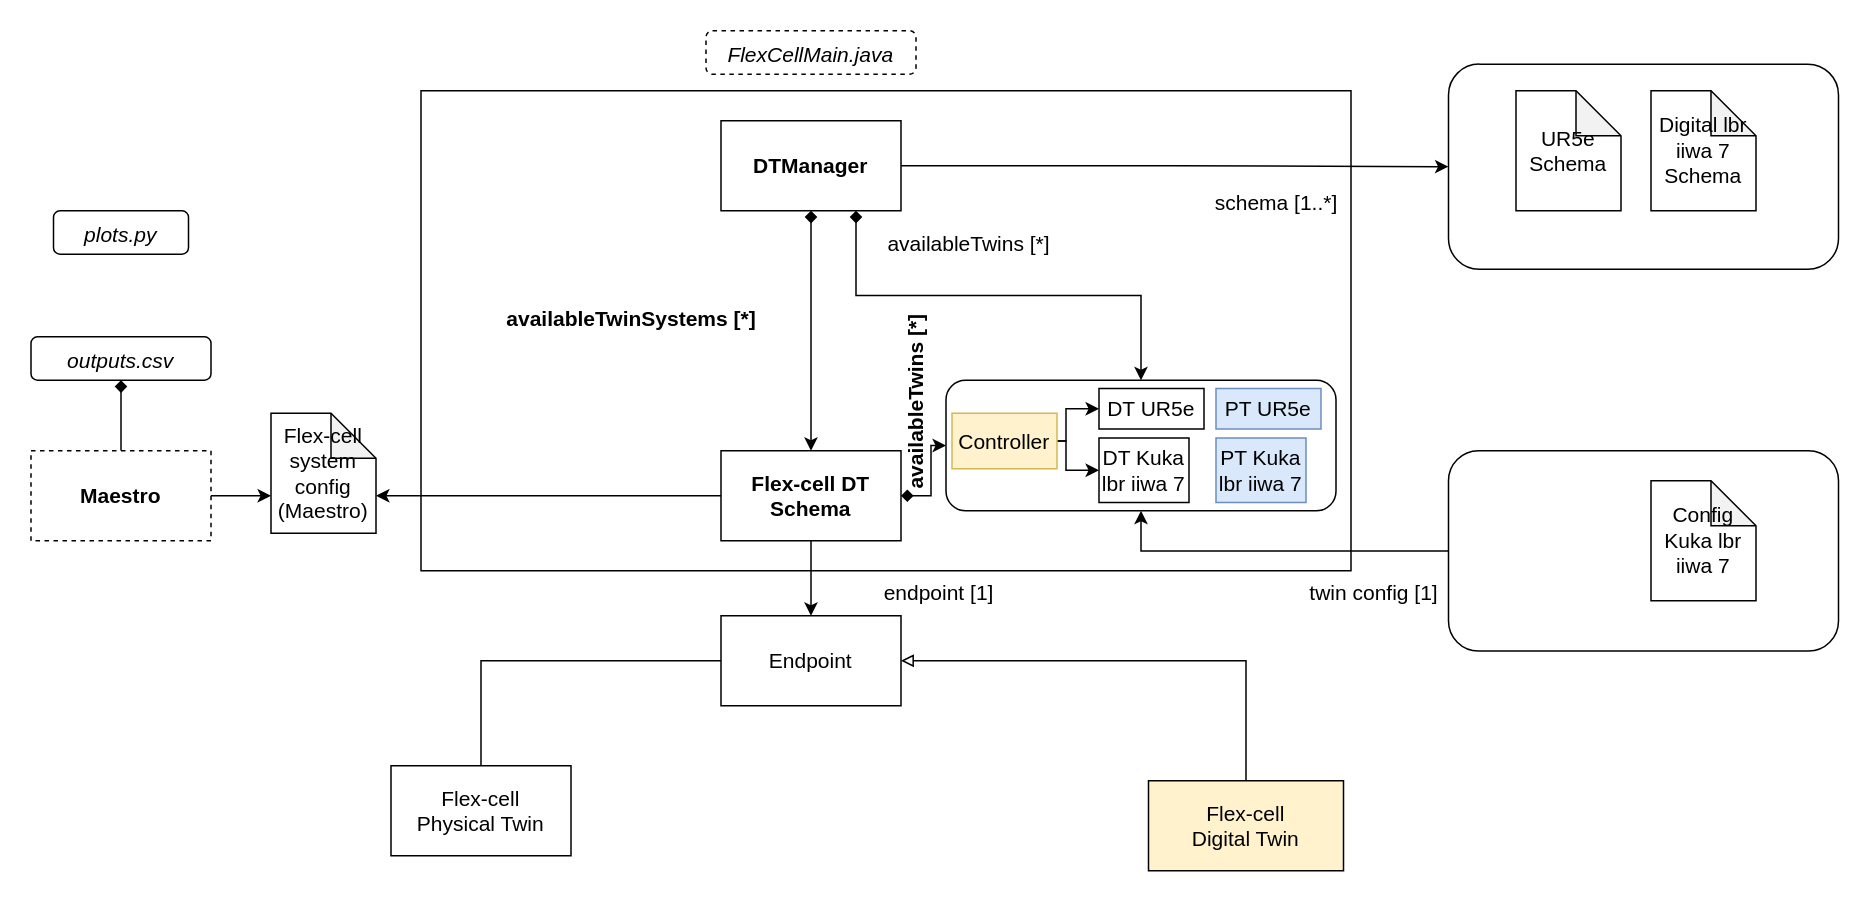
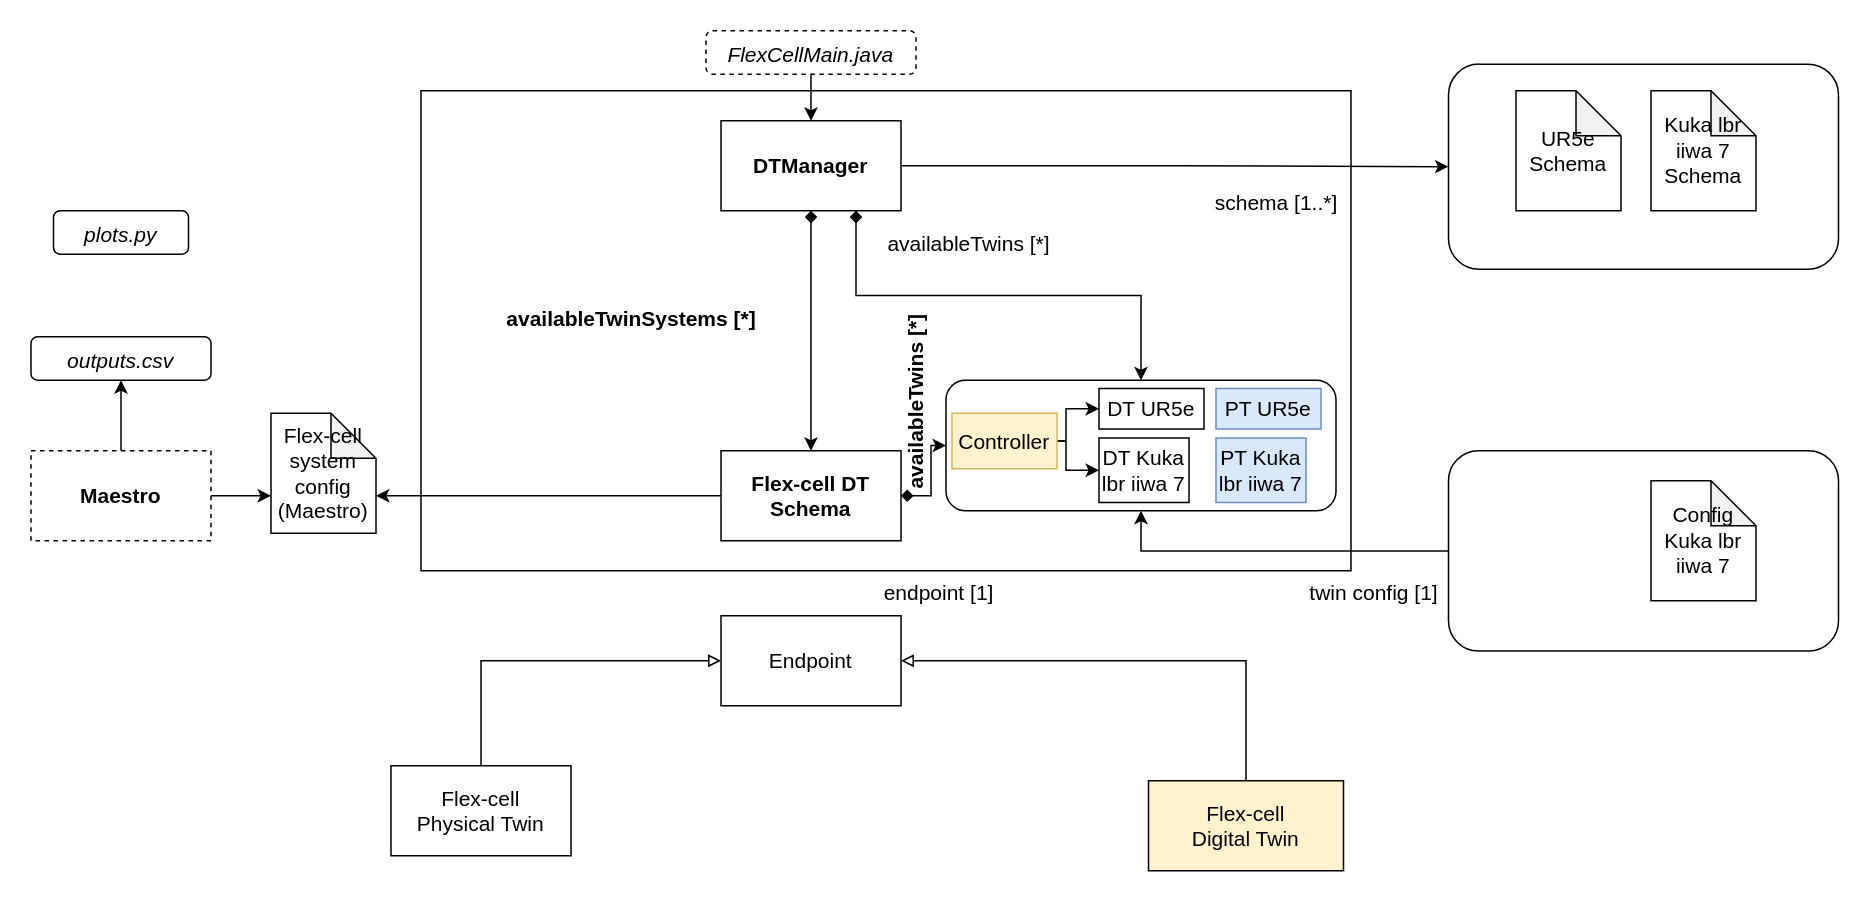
  <mxCell id="0" />
  <mxCell id="1" parent="0" />
  <mxCell id="2" value="" style="rounded=0;whiteSpace=wrap;html=1;fontSize=14;" parent="1" vertex="1"><mxGeometry x="280" y="60" width="620" height="320" as="geometry" /></mxCell>
  <mxCell id="3" style="edgeStyle=orthogonalEdgeStyle;rounded=0;orthogonalLoop=1;jettySize=auto;html=1;exitX=0.5;exitY=1;exitDx=0;exitDy=0;endArrow=classic;endFill=1;startArrow=diamond;startFill=1;fontSize=14;" parent="1" source="6" target="10" edge="1"><mxGeometry relative="1" as="geometry" /></mxCell>
  <mxCell id="4" style="edgeStyle=orthogonalEdgeStyle;rounded=0;orthogonalLoop=1;jettySize=auto;html=1;exitX=1;exitY=0.5;exitDx=0;exitDy=0;entryX=0;entryY=0.5;entryDx=0;entryDy=0;startArrow=none;startFill=0;endArrow=classic;endFill=1;fontSize=14;" parent="1" source="6" target="43" edge="1"><mxGeometry relative="1" as="geometry" /></mxCell>
  <mxCell id="5" style="edgeStyle=orthogonalEdgeStyle;rounded=0;orthogonalLoop=1;jettySize=auto;html=1;exitX=0.75;exitY=1;exitDx=0;exitDy=0;entryX=0.5;entryY=0;entryDx=0;entryDy=0;startArrow=diamond;startFill=1;endArrow=classic;endFill=1;fontSize=14;" parent="1" source="6" target="16" edge="1"><mxGeometry relative="1" as="geometry" /></mxCell>
  <mxCell id="6" value="&lt;b&gt;DTManager&lt;/b&gt;" style="rounded=0;whiteSpace=wrap;html=1;fontSize=14;" parent="1" vertex="1"><mxGeometry x="480" y="80" width="120" height="60" as="geometry" /></mxCell>
- <mxCell id="7" style="edgeStyle=orthogonalEdgeStyle;rounded=0;orthogonalLoop=1;jettySize=auto;html=1;exitX=0.5;exitY=1;exitDx=0;exitDy=0;entryX=0.5;entryY=0;entryDx=0;entryDy=0;startArrow=none;startFill=0;endArrow=classic;endFill=1;fontSize=14;" parent="1" source="10" target="12" edge="1"><mxGeometry relative="1" as="geometry" /></mxCell>
  <mxCell id="8" style="edgeStyle=orthogonalEdgeStyle;rounded=0;orthogonalLoop=1;jettySize=auto;html=1;exitX=1;exitY=0.5;exitDx=0;exitDy=0;entryX=0;entryY=0.5;entryDx=0;entryDy=0;startArrow=diamond;startFill=1;endArrow=classic;endFill=1;fontSize=14;" parent="1" source="10" target="16" edge="1"><mxGeometry relative="1" as="geometry" /></mxCell>
  <mxCell id="9" style="edgeStyle=orthogonalEdgeStyle;rounded=0;orthogonalLoop=1;jettySize=auto;html=1;exitX=0;exitY=0.5;exitDx=0;exitDy=0;entryX=0;entryY=0;entryDx=70;entryDy=55;entryPerimeter=0;startArrow=none;startFill=0;endArrow=classic;endFill=1;fontSize=14;" parent="1" source="10" target="11" edge="1"><mxGeometry relative="1" as="geometry" /></mxCell>
  <mxCell id="10" value="&lt;b&gt;Flex-cell DT Schema&lt;/b&gt;" style="rounded=0;whiteSpace=wrap;html=1;fontSize=14;" parent="1" vertex="1"><mxGeometry x="480" y="300" width="120" height="60" as="geometry" /></mxCell>
  <mxCell id="11" value="Flex-cell system config (Maestro)" style="shape=note;whiteSpace=wrap;html=1;backgroundOutline=1;darkOpacity=0.05;fontSize=14;" parent="1" vertex="1"><mxGeometry x="180" y="275" width="70" height="80" as="geometry" /></mxCell>
  <mxCell id="12" value="Endpoint" style="rounded=0;whiteSpace=wrap;html=1;fontSize=14;" parent="1" vertex="1"><mxGeometry x="480" y="410" width="120" height="60" as="geometry" /></mxCell>
- <mxCell id="13" style="edgeStyle=orthogonalEdgeStyle;rounded=0;orthogonalLoop=1;jettySize=auto;html=1;exitX=0.5;exitY=0;exitDx=0;exitDy=0;entryX=0;entryY=0.5;entryDx=0;entryDy=0;startArrow=none;startFill=0;endArrow=none;endFill=0;fontSize=14;" parent="1" source="14" target="12" edge="1"><mxGeometry relative="1" as="geometry" /></mxCell>
+ <mxCell id="13" style="edgeStyle=orthogonalEdgeStyle;rounded=0;orthogonalLoop=1;jettySize=auto;html=1;exitX=0.5;exitY=0;exitDx=0;exitDy=0;entryX=0;entryY=0.5;entryDx=0;entryDy=0;startArrow=none;startFill=0;endArrow=block;endFill=0;fontSize=14;" parent="1" source="14" target="12" edge="1"><mxGeometry relative="1" as="geometry" /></mxCell>
  <mxCell id="14" value="Flex-cell&lt;br&gt;Physical Twin" style="rounded=0;whiteSpace=wrap;html=1;fontSize=14;" parent="1" vertex="1"><mxGeometry x="260" y="510" width="120" height="60" as="geometry" /></mxCell>
  <mxCell id="15" value="" style="group;fontSize=14;" parent="1" vertex="1" connectable="0"><mxGeometry x="630" y="253" width="260" height="87" as="geometry" /></mxCell>
  <mxCell id="16" value="" style="rounded=1;whiteSpace=wrap;html=1;fillColor=none;fontSize=14;" parent="15" vertex="1"><mxGeometry width="260" height="87" as="geometry" /></mxCell>
  <mxCell id="17" value="DT Kuka lbr iiwa 7" style="rounded=0;whiteSpace=wrap;html=1;fontSize=14;" parent="15" vertex="1"><mxGeometry x="102" y="38.5" width="60" height="43" as="geometry" /></mxCell>
  <mxCell id="18" value="DT UR5e" style="rounded=0;whiteSpace=wrap;html=1;fontSize=14;" parent="15" vertex="1"><mxGeometry x="102" y="5.5" width="70" height="27" as="geometry" /></mxCell>
  <mxCell id="19" style="edgeStyle=orthogonalEdgeStyle;rounded=0;orthogonalLoop=1;jettySize=auto;html=1;exitX=1;exitY=0.5;exitDx=0;exitDy=0;entryX=0;entryY=0.5;entryDx=0;entryDy=0;" parent="15" source="21" target="17" edge="1"><mxGeometry relative="1" as="geometry"><Array as="points"><mxPoint x="80" y="41" /><mxPoint x="80" y="60" /></Array></mxGeometry></mxCell>
  <mxCell id="20" style="edgeStyle=orthogonalEdgeStyle;rounded=0;orthogonalLoop=1;jettySize=auto;html=1;exitX=1;exitY=0.5;exitDx=0;exitDy=0;entryX=0;entryY=0.5;entryDx=0;entryDy=0;" parent="15" source="21" target="18" edge="1"><mxGeometry relative="1" as="geometry"><Array as="points"><mxPoint x="80" y="41" /><mxPoint x="80" y="19" /></Array></mxGeometry></mxCell>
  <mxCell id="21" value="Controller" style="rounded=0;whiteSpace=wrap;html=1;fontSize=14;fillColor=#fff2cc;strokeColor=#d6b656;" parent="15" vertex="1"><mxGeometry x="4" y="22" width="70" height="37" as="geometry" /></mxCell>
  <mxCell id="22" value="PT UR5e" style="rounded=0;whiteSpace=wrap;html=1;fontSize=14;fillColor=#dae8fc;strokeColor=#6c8ebf;" parent="15" vertex="1"><mxGeometry x="180" y="5.5" width="70" height="27" as="geometry" /></mxCell>
  <mxCell id="23" value="PT Kuka lbr iiwa 7" style="rounded=0;whiteSpace=wrap;html=1;fontSize=14;fillColor=#dae8fc;strokeColor=#6c8ebf;" parent="15" vertex="1"><mxGeometry x="180" y="38.5" width="60" height="43" as="geometry" /></mxCell>
  <mxCell id="24" style="edgeStyle=orthogonalEdgeStyle;rounded=0;orthogonalLoop=1;jettySize=auto;html=1;exitX=0.5;exitY=0;exitDx=0;exitDy=0;entryX=1;entryY=0.5;entryDx=0;entryDy=0;startArrow=none;startFill=0;endArrow=block;endFill=0;fontSize=14;" parent="1" source="25" target="12" edge="1"><mxGeometry relative="1" as="geometry" /></mxCell>
  <mxCell id="25" value="Flex-cell&lt;br&gt;Digital Twin" style="rounded=0;whiteSpace=wrap;html=1;fontSize=14;fillColor=#fff2cc;" parent="1" vertex="1"><mxGeometry x="765" y="520" width="130" height="60" as="geometry" /></mxCell>
  <mxCell id="26" style="edgeStyle=orthogonalEdgeStyle;rounded=0;orthogonalLoop=1;jettySize=auto;html=1;exitX=0;exitY=0.5;exitDx=0;exitDy=0;entryX=0.5;entryY=1;entryDx=0;entryDy=0;startArrow=none;startFill=0;endArrow=classic;endFill=1;fontSize=14;" parent="1" source="29" target="16" edge="1"><mxGeometry relative="1" as="geometry" /></mxCell>
  <mxCell id="27" value="" style="group;fontSize=14;" parent="1" vertex="1" connectable="0"><mxGeometry x="965" y="300" width="260" height="133.5" as="geometry" /></mxCell>
  <mxCell id="28" value="" style="group;fontSize=14;" parent="27" vertex="1" connectable="0"><mxGeometry width="260" height="133.5" as="geometry" /></mxCell>
  <mxCell id="29" value="" style="rounded=1;whiteSpace=wrap;html=1;fillColor=none;fontSize=14;" parent="28" vertex="1"><mxGeometry width="260" height="133.5" as="geometry" /></mxCell>
  <mxCell id="30" style="edgeStyle=orthogonalEdgeStyle;rounded=0;orthogonalLoop=1;jettySize=auto;html=1;exitX=0;exitY=0.5;exitDx=0;exitDy=0;entryX=1;entryY=0.5;entryDx=0;entryDy=0;startArrow=none;startFill=0;endArrow=classic;endFill=1;" parent="28" edge="1"><mxGeometry relative="1" as="geometry"><mxPoint x="170" y="72.121" as="targetPoint" /></mxGeometry></mxCell>
  <mxCell id="31" style="edgeStyle=orthogonalEdgeStyle;rounded=0;orthogonalLoop=1;jettySize=auto;html=1;exitX=1;exitY=0.75;exitDx=0;exitDy=0;entryX=0;entryY=0.75;entryDx=0;entryDy=0;startArrow=none;startFill=0;endArrow=classic;endFill=1;" parent="28" edge="1"><mxGeometry relative="1" as="geometry"><mxPoint x="170" y="95.138" as="sourcePoint" /></mxGeometry></mxCell>
  <mxCell id="32" style="edgeStyle=orthogonalEdgeStyle;rounded=0;orthogonalLoop=1;jettySize=auto;html=1;exitX=0;exitY=0.5;exitDx=0;exitDy=0;entryX=1;entryY=0.5;entryDx=0;entryDy=0;startArrow=none;startFill=0;endArrow=classic;endFill=1;" parent="28" edge="1"><mxGeometry relative="1" as="geometry"><mxPoint x="100" y="72.121" as="sourcePoint" /></mxGeometry></mxCell>
  <mxCell id="33" value="Config Kuka lbr iiwa 7" style="shape=note;whiteSpace=wrap;html=1;backgroundOutline=1;darkOpacity=0.05;fontSize=14;" parent="28" vertex="1"><mxGeometry x="135" y="20" width="70" height="80" as="geometry" /></mxCell>
  <mxCell id="34" value="availableTwins [*]" style="text;html=1;align=center;verticalAlign=middle;resizable=0;points=[];autosize=1;strokeColor=none;fillColor=none;fontSize=14;" parent="1" vertex="1"><mxGeometry x="580" y="146.75" width="130" height="30" as="geometry" /></mxCell>
  <mxCell id="35" value="availableTwinSystems [*]" style="text;html=1;align=center;verticalAlign=middle;resizable=0;points=[];autosize=1;fontSize=14;fontStyle=1" parent="1" vertex="1"><mxGeometry x="325" y="196.75" width="190" height="30" as="geometry" /></mxCell>
  <mxCell id="36" value="endpoint [1]" style="text;html=1;align=center;verticalAlign=middle;resizable=0;points=[];autosize=1;strokeColor=none;fillColor=none;fontSize=14;" parent="1" vertex="1"><mxGeometry x="575" y="380" width="100" height="30" as="geometry" /></mxCell>
  <mxCell id="37" value="twin config [1]" style="text;html=1;align=center;verticalAlign=middle;resizable=0;points=[];autosize=1;strokeColor=none;fillColor=none;fontSize=14;" parent="1" vertex="1"><mxGeometry x="860" y="380" width="110" height="30" as="geometry" /></mxCell>
  <mxCell id="38" value="schema [1..*]" style="text;html=1;align=center;verticalAlign=middle;resizable=0;points=[];autosize=1;strokeColor=none;fillColor=none;fontSize=14;" parent="1" vertex="1"><mxGeometry x="795" y="120" width="110" height="30" as="geometry" /></mxCell>
  <mxCell id="39" style="edgeStyle=orthogonalEdgeStyle;rounded=0;orthogonalLoop=1;jettySize=auto;html=1;exitX=0;exitY=0.5;exitDx=0;exitDy=0;entryX=1;entryY=0.5;entryDx=0;entryDy=0;startArrow=none;startFill=0;endArrow=classic;endFill=1;" parent="1" edge="1"><mxGeometry relative="1" as="geometry"><mxPoint x="1135" y="115.371" as="targetPoint" /></mxGeometry></mxCell>
  <mxCell id="40" style="edgeStyle=orthogonalEdgeStyle;rounded=0;orthogonalLoop=1;jettySize=auto;html=1;exitX=1;exitY=0.75;exitDx=0;exitDy=0;entryX=0;entryY=0.75;entryDx=0;entryDy=0;startArrow=none;startFill=0;endArrow=classic;endFill=1;" parent="1" edge="1"><mxGeometry relative="1" as="geometry"><mxPoint x="1135" y="138.388" as="sourcePoint" /></mxGeometry></mxCell>
  <mxCell id="41" style="edgeStyle=orthogonalEdgeStyle;rounded=0;orthogonalLoop=1;jettySize=auto;html=1;exitX=0;exitY=0.5;exitDx=0;exitDy=0;entryX=1;entryY=0.5;entryDx=0;entryDy=0;startArrow=none;startFill=0;endArrow=classic;endFill=1;" parent="1" edge="1"><mxGeometry relative="1" as="geometry"><mxPoint x="1065" y="115.371" as="sourcePoint" /></mxGeometry></mxCell>
  <mxCell id="42" value="" style="group" parent="1" vertex="1" connectable="0"><mxGeometry x="965" y="42.25" width="260" height="136.75" as="geometry" /></mxCell>
  <mxCell id="43" value="" style="rounded=1;whiteSpace=wrap;html=1;fillColor=none;fontSize=14;container=0;" parent="42" vertex="1"><mxGeometry width="260" height="136.75" as="geometry" /></mxCell>
- <mxCell id="44" value="Digital lbr iiwa 7 Schema" style="shape=note;whiteSpace=wrap;html=1;backgroundOutline=1;darkOpacity=0.05;fontSize=14;container=0;" parent="42" vertex="1"><mxGeometry x="135" y="17.75" width="70" height="80" as="geometry" /></mxCell>
+ <mxCell id="44" value="Kuka lbr iiwa 7 Schema" style="shape=note;whiteSpace=wrap;html=1;backgroundOutline=1;darkOpacity=0.05;fontSize=14;container=0;" parent="42" vertex="1"><mxGeometry x="135" y="17.75" width="70" height="80" as="geometry" /></mxCell>
  <mxCell id="45" value="UR5e Schema" style="shape=note;whiteSpace=wrap;html=1;backgroundOutline=1;darkOpacity=0.05;fontSize=14;container=0;" parent="42" vertex="1"><mxGeometry x="45" y="17.75" width="70" height="80" as="geometry" /></mxCell>
  <mxCell id="46" value="availableTwins [*]" style="text;html=1;align=center;verticalAlign=middle;resizable=0;points=[];autosize=1;fontSize=14;fontStyle=1;rotation=-90;" parent="1" vertex="1"><mxGeometry x="540" y="253" width="140" height="30" as="geometry" /></mxCell>
- <mxCell id="47" style="edgeStyle=orthogonalEdgeStyle;rounded=0;orthogonalLoop=1;jettySize=auto;html=1;exitX=0.5;exitY=0;exitDx=0;exitDy=0;entryX=0.5;entryY=1;entryDx=0;entryDy=0;fontSize=14;fontColor=#000000;endArrow=diamond;" parent="1" source="49" target="50" edge="1"><mxGeometry relative="1" as="geometry" /></mxCell>
+ <mxCell id="47" style="edgeStyle=orthogonalEdgeStyle;rounded=0;orthogonalLoop=1;jettySize=auto;html=1;exitX=0.5;exitY=0;exitDx=0;exitDy=0;entryX=0.5;entryY=1;entryDx=0;entryDy=0;fontSize=14;fontColor=#000000;" parent="1" source="49" target="50" edge="1"><mxGeometry relative="1" as="geometry" /></mxCell>
  <mxCell id="48" style="edgeStyle=orthogonalEdgeStyle;rounded=0;orthogonalLoop=1;jettySize=auto;html=1;exitX=1;exitY=0.5;exitDx=0;exitDy=0;fontSize=14;fontColor=#000000;" parent="1" source="49" edge="1"><mxGeometry relative="1" as="geometry"><mxPoint x="180" y="330" as="targetPoint" /></mxGeometry></mxCell>
  <mxCell id="49" value="&lt;b&gt;Maestro&lt;/b&gt;" style="rounded=0;whiteSpace=wrap;html=1;fontSize=14;dashed=1;" parent="1" vertex="1"><mxGeometry x="20" y="300" width="120" height="60" as="geometry" /></mxCell>
  <mxCell id="50" value="&lt;font style=&quot;font-size: 14px;&quot;&gt;&lt;i&gt;outputs.csv&lt;/i&gt;&lt;/font&gt;" style="rounded=1;whiteSpace=wrap;html=1;fontSize=15;fillColor=none;" parent="1" vertex="1"><mxGeometry x="20" y="224" width="120" height="29" as="geometry" /></mxCell>
  <mxCell id="51" value="&lt;font style=&quot;font-size: 14px;&quot;&gt;&lt;i&gt;plots.py&lt;/i&gt;&lt;/font&gt;" style="rounded=1;whiteSpace=wrap;html=1;fontSize=15;fillColor=none;" parent="1" vertex="1"><mxGeometry x="35" y="140" width="90" height="29" as="geometry" /></mxCell>
+ <mxCell id="52" style="edgeStyle=orthogonalEdgeStyle;rounded=0;orthogonalLoop=1;jettySize=auto;html=1;exitX=0.5;exitY=1;exitDx=0;exitDy=0;entryX=0.5;entryY=0;entryDx=0;entryDy=0;fontSize=14;fontColor=#000000;" parent="1" source="53" target="6" edge="1"><mxGeometry relative="1" as="geometry" /></mxCell>
  <mxCell id="53" value="&lt;i&gt;&lt;font style=&quot;font-size: 14px;&quot;&gt;FlexCellMain.java&lt;/font&gt;&lt;/i&gt;" style="rounded=1;whiteSpace=wrap;html=1;fontSize=15;fillColor=none;dashed=1;" parent="1" vertex="1"><mxGeometry x="470" y="20" width="140" height="29" as="geometry" /></mxCell>
